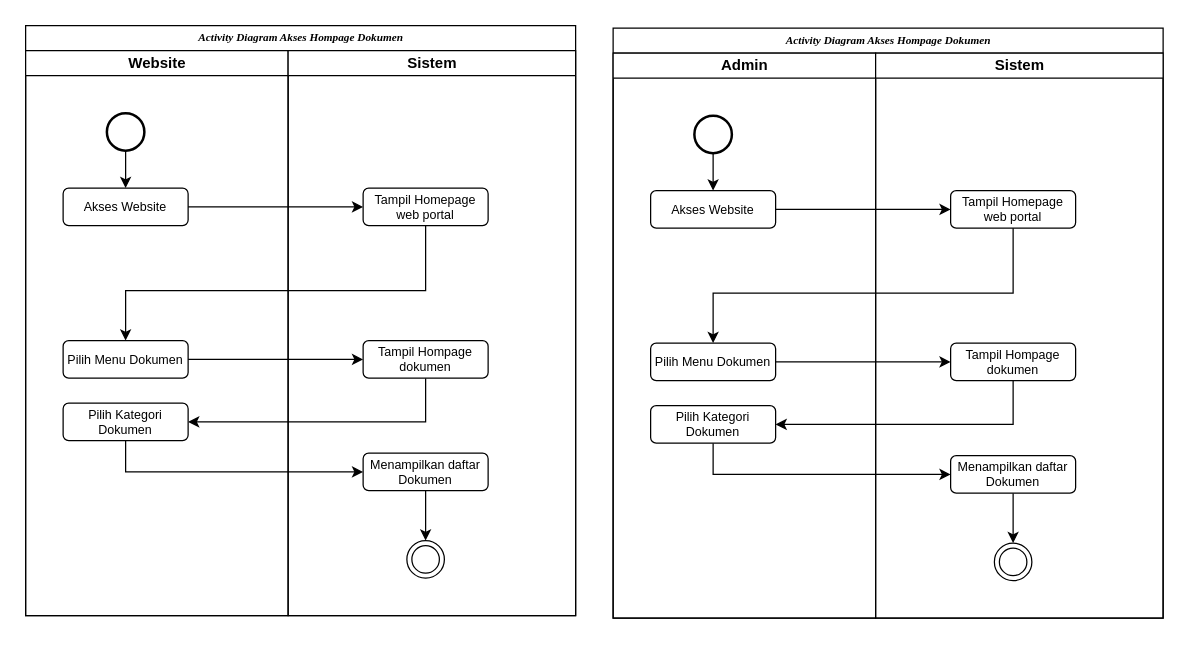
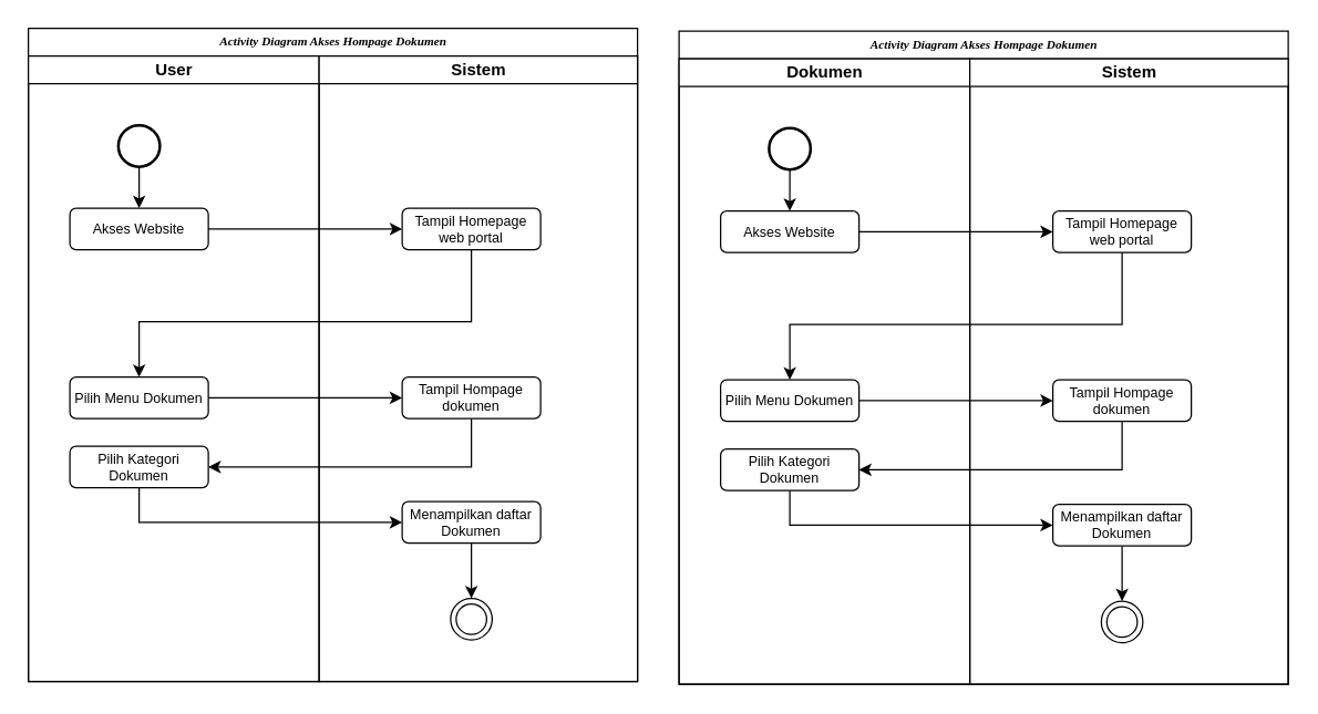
  <mxCell id="0" />
  <mxCell id="1" parent="0" />
  <mxCell id="2" value="&lt;font style=&quot;font-size: 9px;&quot;&gt;&lt;b style=&quot;mso-bidi-font-weight:normal&quot;&gt;&lt;i style=&quot;mso-bidi-font-style:normal&quot;&gt;&lt;span style=&quot;font-family: &amp;quot;Times New Roman&amp;quot;, serif;&quot;&gt;Activity Diagram Akses Hompage Dokumen&lt;/span&gt;&lt;/i&gt;&lt;br&gt;&lt;/b&gt;&lt;/font&gt;" style="swimlane;html=1;childLayout=stackLayout;startSize=20;rounded=0;shadow=0;labelBackgroundColor=none;strokeWidth=1;fontFamily=Verdana;fontSize=8;align=center;" vertex="1" parent="1"><mxGeometry x="20" y="20" width="440" height="472" as="geometry" /></mxCell>
- <mxCell id="3" value="Website" style="swimlane;html=1;startSize=20;" vertex="1" parent="2"><mxGeometry y="20" width="210" height="452" as="geometry" /></mxCell>
+ <mxCell id="3" value="User" style="swimlane;html=1;startSize=20;" vertex="1" parent="2"><mxGeometry y="20" width="210" height="452" as="geometry" /></mxCell>
  <mxCell id="4" style="edgeStyle=orthogonalEdgeStyle;rounded=0;orthogonalLoop=1;jettySize=auto;html=1;entryX=0.5;entryY=0;entryDx=0;entryDy=0;" edge="1" parent="3" source="5" target="6"><mxGeometry relative="1" as="geometry" /></mxCell>
  <mxCell id="5" value="" style="strokeWidth=2;html=1;shape=mxgraph.flowchart.start_2;whiteSpace=wrap;" vertex="1" parent="3"><mxGeometry x="65" y="50" width="30" height="30" as="geometry" /></mxCell>
  <mxCell id="6" value="Akses Website" style="rounded=1;whiteSpace=wrap;html=1;fontSize=10;" vertex="1" parent="3"><mxGeometry x="30" y="110" width="100" height="30" as="geometry" /></mxCell>
  <mxCell id="7" value="Pilih Menu Dokumen" style="rounded=1;whiteSpace=wrap;html=1;fontSize=10;" vertex="1" parent="3"><mxGeometry x="30" y="232" width="100" height="30" as="geometry" /></mxCell>
  <mxCell id="8" value="&lt;div&gt;Tampil Homepage&lt;/div&gt;&lt;div&gt;web portal&lt;br&gt;&lt;/div&gt;" style="rounded=1;whiteSpace=wrap;html=1;fontSize=10;" vertex="1" parent="3"><mxGeometry x="270" y="110" width="100" height="30" as="geometry" /></mxCell>
  <mxCell id="9" style="edgeStyle=orthogonalEdgeStyle;rounded=0;orthogonalLoop=1;jettySize=auto;html=1;entryX=1;entryY=0.5;entryDx=0;entryDy=0;" edge="1" parent="3" source="10" target="18"><mxGeometry relative="1" as="geometry"><Array as="points"><mxPoint x="320" y="297" /></Array></mxGeometry></mxCell>
  <mxCell id="10" value="Tampil Hompage dokumen" style="rounded=1;whiteSpace=wrap;html=1;fontSize=10;" vertex="1" parent="3"><mxGeometry x="270" y="232" width="100" height="30" as="geometry" /></mxCell>
  <mxCell id="11" style="edgeStyle=orthogonalEdgeStyle;rounded=0;orthogonalLoop=1;jettySize=auto;html=1;entryX=0.5;entryY=0;entryDx=0;entryDy=0;" edge="1" parent="3" source="12" target="13"><mxGeometry relative="1" as="geometry" /></mxCell>
  <mxCell id="12" value="Menampilkan daftar Dokumen" style="rounded=1;whiteSpace=wrap;html=1;fontSize=10;" vertex="1" parent="3"><mxGeometry x="270" y="322" width="100" height="30" as="geometry" /></mxCell>
  <mxCell id="13" value="" style="ellipse;shape=doubleEllipse;html=1;dashed=0;whiteSpace=wrap;aspect=fixed;" vertex="1" parent="3"><mxGeometry x="305" y="392" width="30" height="30" as="geometry" /></mxCell>
  <mxCell id="14" style="edgeStyle=orthogonalEdgeStyle;rounded=0;orthogonalLoop=1;jettySize=auto;html=1;entryX=0;entryY=0.5;entryDx=0;entryDy=0;" edge="1" parent="3" source="6" target="8"><mxGeometry relative="1" as="geometry" /></mxCell>
  <mxCell id="15" style="edgeStyle=orthogonalEdgeStyle;rounded=0;orthogonalLoop=1;jettySize=auto;html=1;" edge="1" parent="3" source="8" target="7"><mxGeometry relative="1" as="geometry"><Array as="points"><mxPoint x="320" y="192" /><mxPoint x="80" y="192" /></Array></mxGeometry></mxCell>
  <mxCell id="16" style="edgeStyle=orthogonalEdgeStyle;rounded=0;orthogonalLoop=1;jettySize=auto;html=1;entryX=0;entryY=0.5;entryDx=0;entryDy=0;exitX=1;exitY=0.5;exitDx=0;exitDy=0;" edge="1" parent="3" source="7" target="10"><mxGeometry relative="1" as="geometry"><Array as="points"><mxPoint x="190" y="247" /><mxPoint x="190" y="247" /></Array></mxGeometry></mxCell>
  <mxCell id="17" style="edgeStyle=orthogonalEdgeStyle;rounded=0;orthogonalLoop=1;jettySize=auto;html=1;entryX=0;entryY=0.5;entryDx=0;entryDy=0;" edge="1" parent="3" source="18" target="12"><mxGeometry relative="1" as="geometry"><Array as="points"><mxPoint x="80" y="337" /></Array></mxGeometry></mxCell>
  <mxCell id="18" value="Pilih Kategori Dokumen" style="rounded=1;whiteSpace=wrap;html=1;fontSize=10;" vertex="1" parent="3"><mxGeometry x="30" y="282" width="100" height="30" as="geometry" /></mxCell>
  <mxCell id="19" value="Sistem" style="swimlane;html=1;startSize=20;" vertex="1" parent="2"><mxGeometry x="210" y="20" width="230" height="452" as="geometry" /></mxCell>
  <mxCell id="20" value="&lt;font style=&quot;font-size: 9px;&quot;&gt;&lt;b style=&quot;mso-bidi-font-weight:normal&quot;&gt;&lt;i style=&quot;mso-bidi-font-style:normal&quot;&gt;&lt;span style=&quot;font-family: &amp;quot;Times New Roman&amp;quot;, serif;&quot;&gt;Activity Diagram Akses Hompage Dokumen&lt;/span&gt;&lt;/i&gt;&lt;br&gt;&lt;/b&gt;&lt;/font&gt;" style="swimlane;html=1;childLayout=stackLayout;startSize=20;rounded=0;shadow=0;labelBackgroundColor=none;strokeWidth=1;fontFamily=Verdana;fontSize=8;align=center;" vertex="1" parent="1"><mxGeometry x="490" y="22" width="440" height="472" as="geometry" /></mxCell>
- <mxCell id="21" value="Admin" style="swimlane;html=1;startSize=20;" vertex="1" parent="20"><mxGeometry y="20" width="210" height="452" as="geometry" /></mxCell>
+ <mxCell id="21" value="Dokumen" style="swimlane;html=1;startSize=20;" vertex="1" parent="20"><mxGeometry y="20" width="210" height="452" as="geometry" /></mxCell>
  <mxCell id="22" style="edgeStyle=orthogonalEdgeStyle;rounded=0;orthogonalLoop=1;jettySize=auto;html=1;entryX=0.5;entryY=0;entryDx=0;entryDy=0;" edge="1" parent="21" source="23" target="24"><mxGeometry relative="1" as="geometry" /></mxCell>
  <mxCell id="23" value="" style="strokeWidth=2;html=1;shape=mxgraph.flowchart.start_2;whiteSpace=wrap;" vertex="1" parent="21"><mxGeometry x="65" y="50" width="30" height="30" as="geometry" /></mxCell>
  <mxCell id="24" value="Akses Website" style="rounded=1;whiteSpace=wrap;html=1;fontSize=10;" vertex="1" parent="21"><mxGeometry x="30" y="110" width="100" height="30" as="geometry" /></mxCell>
  <mxCell id="25" value="Pilih Menu Dokumen" style="rounded=1;whiteSpace=wrap;html=1;fontSize=10;" vertex="1" parent="21"><mxGeometry x="30" y="232" width="100" height="30" as="geometry" /></mxCell>
  <mxCell id="26" value="&lt;div&gt;Tampil Homepage&lt;/div&gt;&lt;div&gt;web portal&lt;br&gt;&lt;/div&gt;" style="rounded=1;whiteSpace=wrap;html=1;fontSize=10;" vertex="1" parent="21"><mxGeometry x="270" y="110" width="100" height="30" as="geometry" /></mxCell>
  <mxCell id="27" style="edgeStyle=orthogonalEdgeStyle;rounded=0;orthogonalLoop=1;jettySize=auto;html=1;entryX=1;entryY=0.5;entryDx=0;entryDy=0;" edge="1" parent="21" source="28" target="36"><mxGeometry relative="1" as="geometry"><Array as="points"><mxPoint x="320" y="297" /></Array></mxGeometry></mxCell>
  <mxCell id="28" value="Tampil Hompage dokumen" style="rounded=1;whiteSpace=wrap;html=1;fontSize=10;" vertex="1" parent="21"><mxGeometry x="270" y="232" width="100" height="30" as="geometry" /></mxCell>
  <mxCell id="29" style="edgeStyle=orthogonalEdgeStyle;rounded=0;orthogonalLoop=1;jettySize=auto;html=1;entryX=0.5;entryY=0;entryDx=0;entryDy=0;" edge="1" parent="21" source="30" target="31"><mxGeometry relative="1" as="geometry" /></mxCell>
  <mxCell id="30" value="Menampilkan daftar Dokumen" style="rounded=1;whiteSpace=wrap;html=1;fontSize=10;" vertex="1" parent="21"><mxGeometry x="270" y="322" width="100" height="30" as="geometry" /></mxCell>
  <mxCell id="31" value="" style="ellipse;shape=doubleEllipse;html=1;dashed=0;whiteSpace=wrap;aspect=fixed;" vertex="1" parent="21"><mxGeometry x="305" y="392" width="30" height="30" as="geometry" /></mxCell>
  <mxCell id="32" style="edgeStyle=orthogonalEdgeStyle;rounded=0;orthogonalLoop=1;jettySize=auto;html=1;entryX=0;entryY=0.5;entryDx=0;entryDy=0;" edge="1" parent="21" source="24" target="26"><mxGeometry relative="1" as="geometry" /></mxCell>
  <mxCell id="33" style="edgeStyle=orthogonalEdgeStyle;rounded=0;orthogonalLoop=1;jettySize=auto;html=1;" edge="1" parent="21" source="26" target="25"><mxGeometry relative="1" as="geometry"><Array as="points"><mxPoint x="320" y="192" /><mxPoint x="80" y="192" /></Array></mxGeometry></mxCell>
  <mxCell id="34" style="edgeStyle=orthogonalEdgeStyle;rounded=0;orthogonalLoop=1;jettySize=auto;html=1;entryX=0;entryY=0.5;entryDx=0;entryDy=0;exitX=1;exitY=0.5;exitDx=0;exitDy=0;" edge="1" parent="21" source="25" target="28"><mxGeometry relative="1" as="geometry"><Array as="points"><mxPoint x="190" y="247" /><mxPoint x="190" y="247" /></Array></mxGeometry></mxCell>
  <mxCell id="35" style="edgeStyle=orthogonalEdgeStyle;rounded=0;orthogonalLoop=1;jettySize=auto;html=1;entryX=0;entryY=0.5;entryDx=0;entryDy=0;" edge="1" parent="21" source="36" target="30"><mxGeometry relative="1" as="geometry"><Array as="points"><mxPoint x="80" y="337" /></Array></mxGeometry></mxCell>
  <mxCell id="36" value="Pilih Kategori Dokumen" style="rounded=1;whiteSpace=wrap;html=1;fontSize=10;" vertex="1" parent="21"><mxGeometry x="30" y="282" width="100" height="30" as="geometry" /></mxCell>
  <mxCell id="37" value="Sistem" style="swimlane;html=1;startSize=20;" vertex="1" parent="20"><mxGeometry x="210" y="20" width="230" height="452" as="geometry" /></mxCell>
